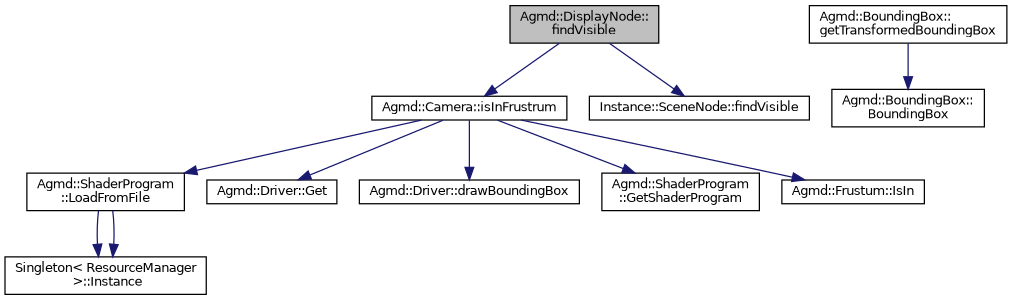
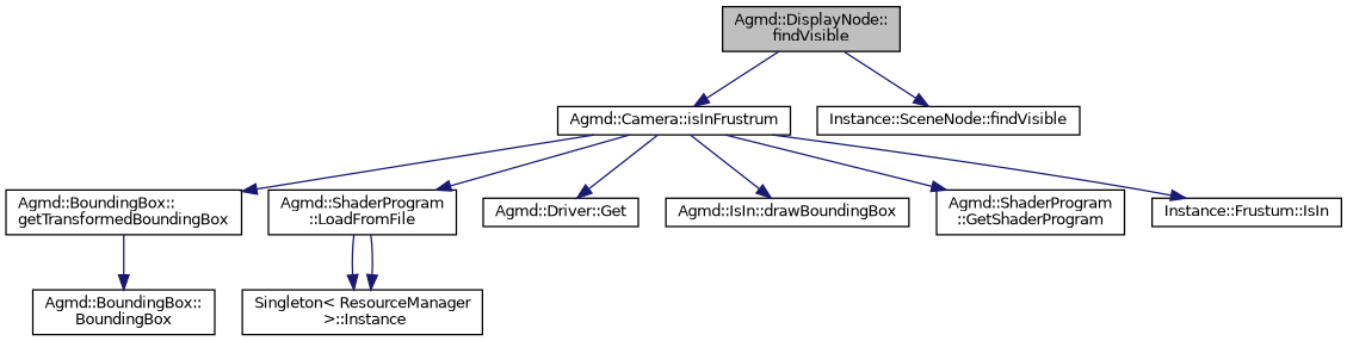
  digraph {
    rankdir=TB
    node [color=black fillcolor=white fontname=Helvetica fontsize=10 shape=record style=filled]
    edge [color=midnightblue fontname=Helvetica fontsize=10 labelfontname=Helvetica labelfontsize=10 style=solid]
    n1 [fillcolor=grey75 fontcolor=black height=0.2 label="Agmd::DisplayNode::\lfindVisible" width=0.4]
    n2 [height=0.2 label="Agmd::Camera::isInFrustrum" width=0.4]
    n3 [height=0.2 label="Instance::SceneNode::findVisible" width=0.4]
    n4 [height=0.2 label="Agmd::BoundingBox::\lgetTransformedBoundingBox" width=0.4]
    n5 [height=0.2 label="Agmd::ShaderProgram\l::LoadFromFile" width=0.4]
    n6 [height=0.2 label="Agmd::Driver::Get" width=0.4]
-   n7 [height=0.2 label="Agmd::Driver::drawBoundingBox" width=0.4]
+   n7 [height=0.2 label="Agmd::IsIn::drawBoundingBox" width=0.4]
    n8 [height=0.2 label="Agmd::ShaderProgram\l::GetShaderProgram" width=0.4]
-   n9 [height=0.2 label="Agmd::Frustum::IsIn" width=0.4]
+   n9 [height=0.2 label="Instance::Frustum::IsIn" width=0.4]
    n10 [height=0.2 label="Agmd::BoundingBox::\lBoundingBox" width=0.4]
    n11 [height=0.2 label="Singleton\< ResourceManager\l \>::Instance" width=0.4]
    n1 -> n2
    n1 -> n3
+   n2 -> n4
    n2 -> n5
    n2 -> n6
    n2 -> n7
    n2 -> n8
    n2 -> n9
    n4 -> n10
    n5 -> n11
    n5 -> n11
  }
